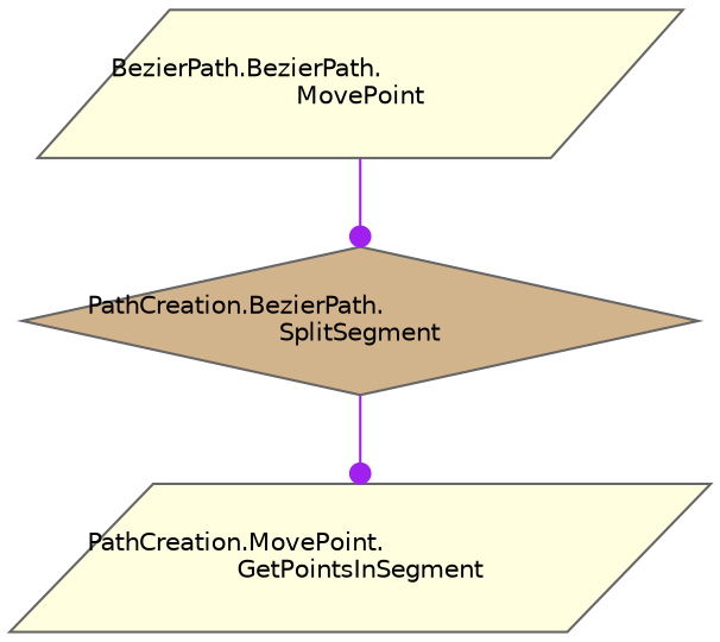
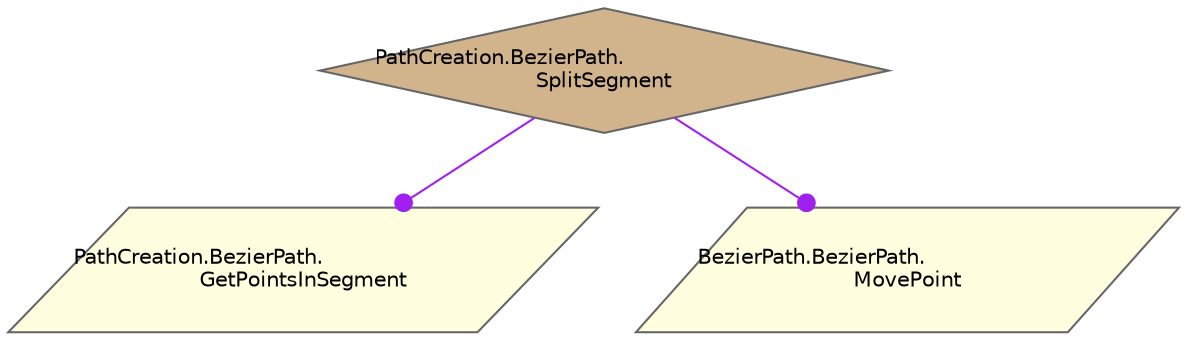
  digraph {
    rankdir=TB
    node [color=grey40 fillcolor=lightyellow fontname=Helvetica fontsize=10 shape=parallelogram style=filled]
    edge [arrowhead=dot color=purple fontname=Helvetica fontsize=10 labelfontname=Helvetica labelfontsize=10 style=solid]
    n1 [color=gray40 fillcolor=tan fontcolor=black height=0.2 label="PathCreation.BezierPath.\lSplitSegment" shape=diamond width=0.4]
-   n2 [height=0.2 label="PathCreation.MovePoint.\lGetPointsInSegment" width=0.4]
+   n2 [height=0.2 label="PathCreation.BezierPath.\lGetPointsInSegment" width=0.4]
    n3 [height=0.2 label="BezierPath.BezierPath.\lMovePoint" width=0.4]
    n1 -> n2
-   n3 -> n1
+   n1 -> n3
  }
